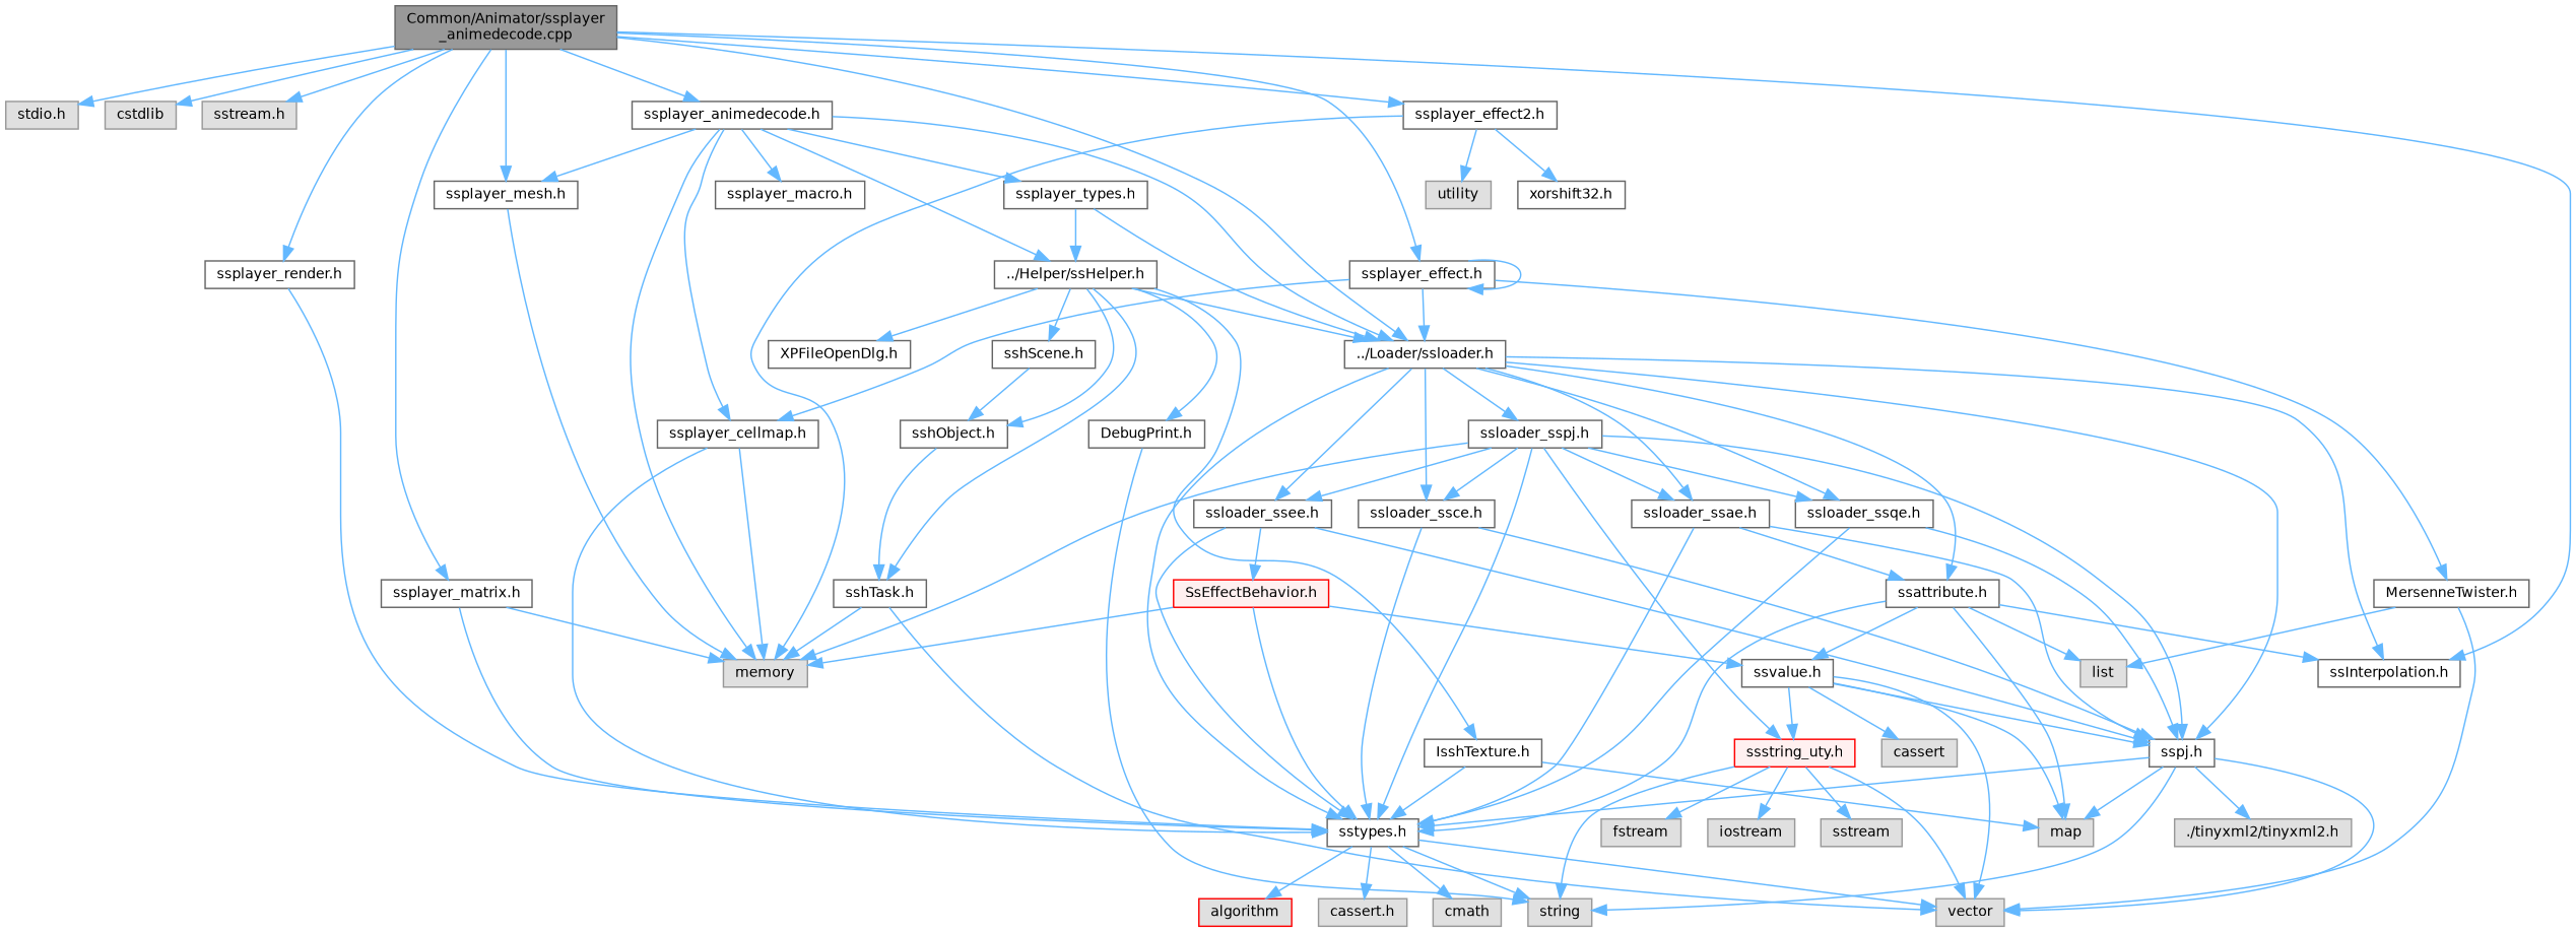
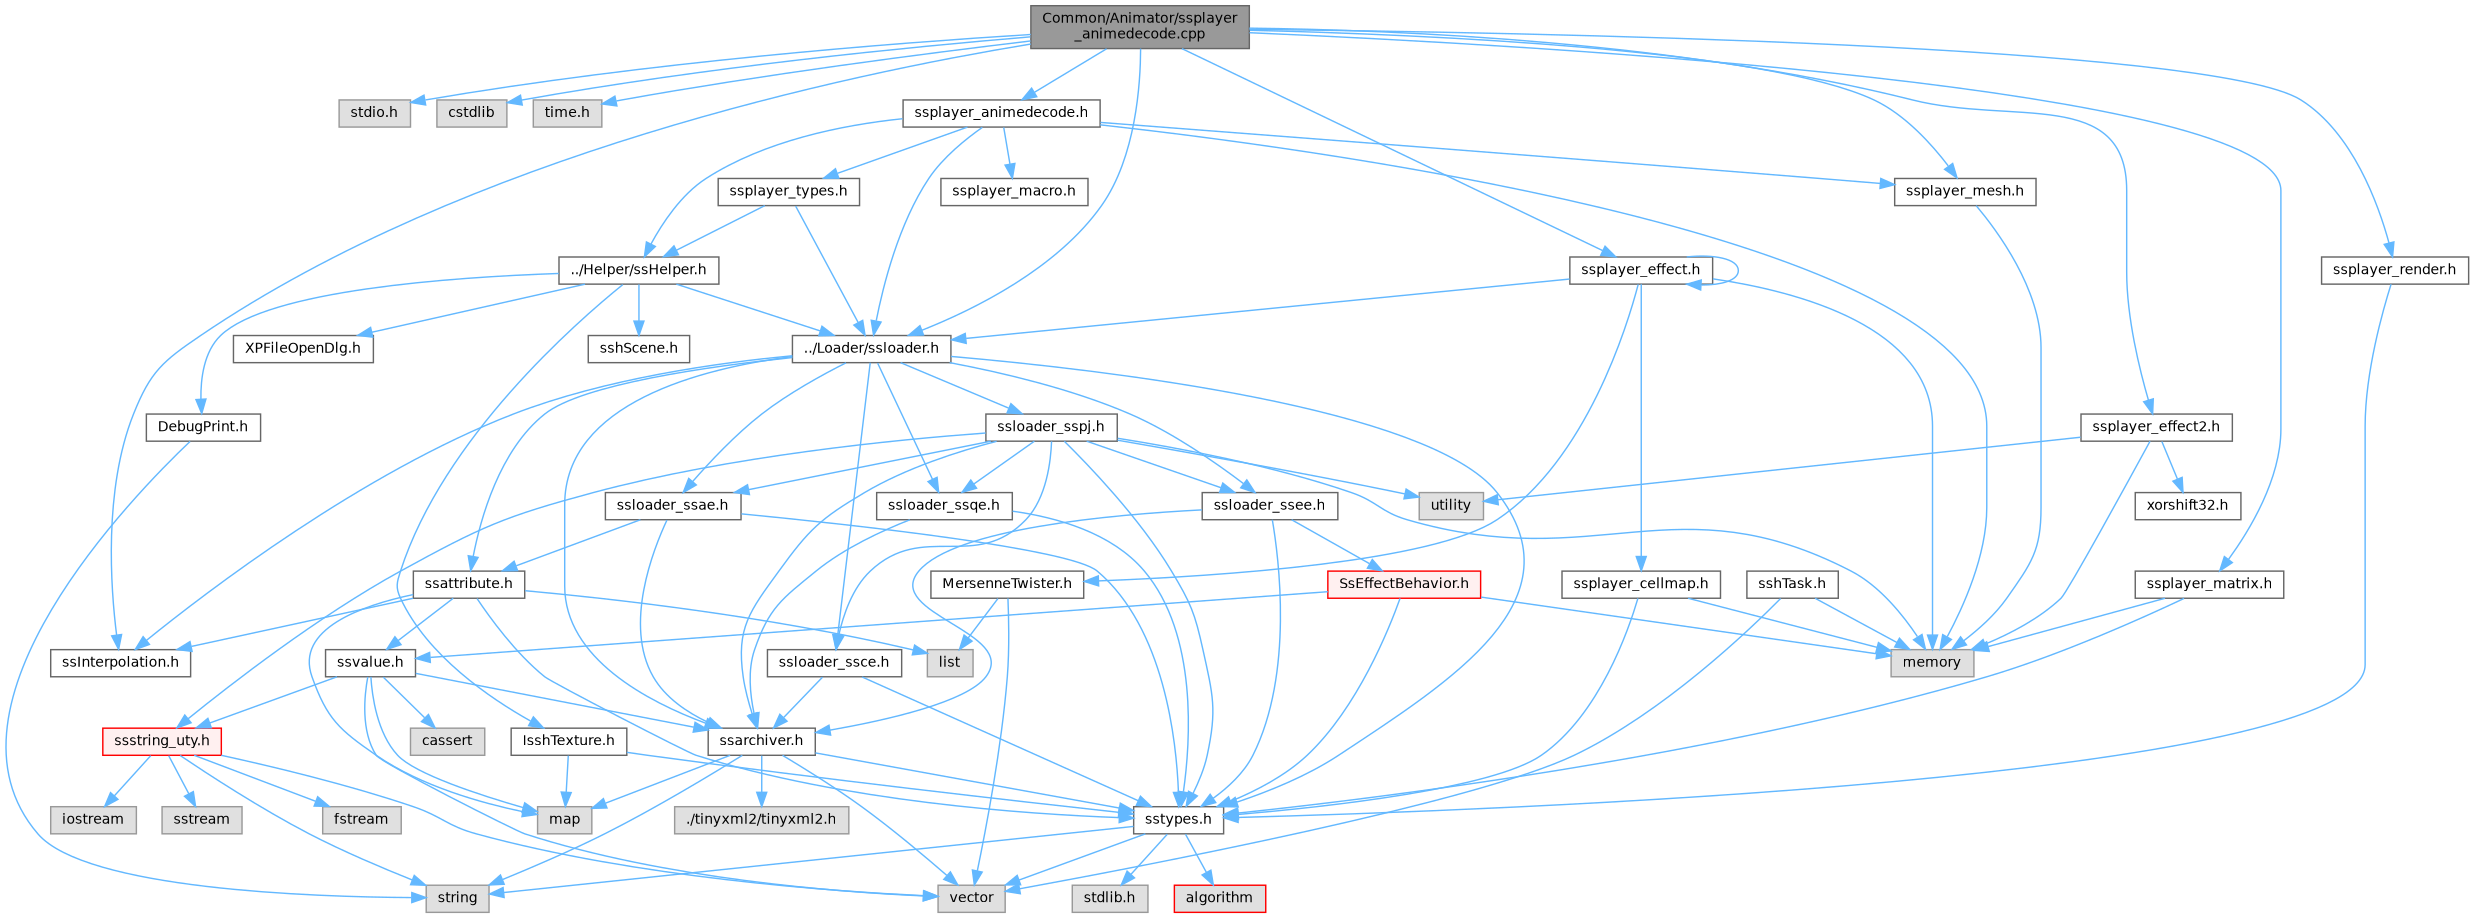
  digraph {
    node [color=grey40 fillcolor=white fontname=Helvetica fontsize=10 shape=box style=filled]
    edge [color=steelblue1 fontname=Helvetica fontsize=10 labelfontname=Helvetica labelfontsize=10 style=solid]
    n1 [color=gray40 fillcolor=grey60 fontcolor=black height=0.2 label="Common/Animator/ssplayer\l_animedecode.cpp" width=0.4]
    n2 [color=grey60 fillcolor="#E0E0E0" height=0.2 label="stdio.h" width=0.4]
    n3 [color=grey60 fillcolor="#E0E0E0" height=0.2 label=cstdlib width=0.4]
-   n4 [color=grey60 fillcolor="#E0E0E0" height=0.2 label="sstream.h" width=0.4]
+   n4 [color=grey60 fillcolor="#E0E0E0" height=0.2 label="time.h" width=0.4]
    n5 [height=0.2 label="../Loader/ssloader.h" width=0.4]
    n6 [height=0.2 label="ssInterpolation.h" width=0.4]
    n7 [height=0.2 label="ssplayer_animedecode.h" width=0.4]
    n8 [height=0.2 label="ssplayer_effect2.h" width=0.4]
    n9 [height=0.2 label="ssplayer_mesh.h" width=0.4]
    n10 [height=0.2 label="ssplayer_matrix.h" width=0.4]
    n11 [height=0.2 label="ssplayer_render.h" width=0.4]
    n12 [height=0.2 label="ssplayer_effect.h" width=0.4]
    n13 [height=0.2 label="sstypes.h" width=0.4]
-   n14 [height=0.2 label="sspj.h" width=0.4]
+   n14 [height=0.2 label="ssarchiver.h" width=0.4]
    n15 [height=0.2 label="ssattribute.h" width=0.4]
    n16 [height=0.2 label="ssloader_sspj.h" width=0.4]
    n17 [height=0.2 label="ssloader_ssae.h" width=0.4]
    n18 [height=0.2 label="ssloader_ssce.h" width=0.4]
    n19 [height=0.2 label="ssloader_ssee.h" width=0.4]
    n20 [height=0.2 label="ssloader_ssqe.h" width=0.4]
    n21 [color=grey60 fillcolor="#E0E0E0" height=0.2 label=memory width=0.4]
    n22 [height=0.2 label="../Helper/ssHelper.h" width=0.4]
    n23 [height=0.2 label="ssplayer_types.h" width=0.4]
    n24 [height=0.2 label="ssplayer_cellmap.h" width=0.4]
    n25 [height=0.2 label="ssplayer_macro.h" width=0.4]
    n26 [color=grey60 fillcolor="#E0E0E0" height=0.2 label=utility width=0.4]
    n27 [height=0.2 label="xorshift32.h" width=0.4]
    n28 [height=0.2 label="MersenneTwister.h" width=0.4]
-   n29 [color=grey60 fillcolor="#E0E0E0" height=0.2 label="cassert.h" width=0.4]
+   n29 [color=grey60 fillcolor="#E0E0E0" height=0.2 label="stdlib.h" width=0.4]
    n30 [color=grey60 fillcolor="#E0E0E0" height=0.2 label=string width=0.4]
    n31 [color=grey60 fillcolor="#E0E0E0" height=0.2 label=vector width=0.4]
-   n32 [color=grey60 fillcolor="#E0E0E0" height=0.2 label=cmath width=0.4]
    n33 [color=red fillcolor="#E0E0E0" height=0.2 label=algorithm width=0.4]
    n34 [color=grey60 fillcolor="#E0E0E0" height=0.2 label="./tinyxml2/tinyxml2.h" width=0.4]
    n35 [color=grey60 fillcolor="#E0E0E0" height=0.2 label=map width=0.4]
    n36 [height=0.2 label="ssvalue.h" width=0.4]
    n37 [color=grey60 fillcolor="#E0E0E0" height=0.2 label=list width=0.4]
    n38 [color=red fillcolor="#FFF0F0" height=0.2 label="ssstring_uty.h" width=0.4]
    n39 [color=red fillcolor="#FFF0F0" height=0.2 label="SsEffectBehavior.h" width=0.4]
    n40 [color=grey60 fillcolor="#E0E0E0" height=0.2 label=cassert width=0.4]
    n41 [color=grey60 fillcolor="#E0E0E0" height=0.2 label=fstream width=0.4]
    n42 [color=grey60 fillcolor="#E0E0E0" height=0.2 label=iostream width=0.4]
    n43 [color=grey60 fillcolor="#E0E0E0" height=0.2 label=sstream width=0.4]
-   n44 [height=0.2 label="sshObject.h" width=0.4]
    n45 [height=0.2 label="sshTask.h" width=0.4]
    n46 [height=0.2 label="sshScene.h" width=0.4]
    n47 [height=0.2 label="IsshTexture.h" width=0.4]
    n48 [height=0.2 label="XPFileOpenDlg.h" width=0.4]
    n49 [height=0.2 label="DebugPrint.h" width=0.4]
    n1 -> n2
    n1 -> n3
    n1 -> n4
    n1 -> n5
    n1 -> n6
    n1 -> n7
    n1 -> n8
    n1 -> n9
    n1 -> n10
    n1 -> n11
    n1 -> n12
    n5 -> n6
    n5 -> n13
    n5 -> n14
    n5 -> n15
    n5 -> n16
    n5 -> n17
    n5 -> n18
    n5 -> n19
    n5 -> n20
    n7 -> n5
    n7 -> n9
    n7 -> n21
    n7 -> n22
    n7 -> n23
-   n7 -> n24
    n7 -> n25
    n8 -> n21
    n8 -> n26
    n8 -> n27
    n9 -> n21
    n10 -> n13
    n10 -> n21
    n11 -> n13
    n12 -> n5
    n12 -> n12
+   n12 -> n21
    n12 -> n24
    n12 -> n28
    n13 -> n29
    n13 -> n30
    n13 -> n31
-   n13 -> n32
    n13 -> n33
    n14 -> n13
    n14 -> n30
    n14 -> n31
    n14 -> n34
    n14 -> n35
    n15 -> n6
    n15 -> n13
    n15 -> n35
    n15 -> n36
    n15 -> n37
    n16 -> n13
    n16 -> n14
    n16 -> n17
    n16 -> n18
    n16 -> n19
    n16 -> n20
    n16 -> n21
+   n16 -> n26
    n16 -> n38
    n17 -> n13
    n17 -> n14
    n17 -> n15
    n18 -> n13
    n18 -> n14
    n19 -> n13
    n19 -> n14
    n19 -> n39
    n20 -> n13
    n20 -> n14
    n22 -> n5
-   n22 -> n44
-   n22 -> n45
    n22 -> n46
    n22 -> n47
    n22 -> n48
    n22 -> n49
    n23 -> n5
    n23 -> n22
    n24 -> n13
    n24 -> n21
    n28 -> n31
    n28 -> n37
    n36 -> n14
    n36 -> n31
    n36 -> n35
    n36 -> n38
    n36 -> n40
    n38 -> n30
    n38 -> n31
    n38 -> n41
    n38 -> n42
    n38 -> n43
    n39 -> n13
    n39 -> n21
    n39 -> n36
-   n44 -> n45
    n45 -> n21
    n45 -> n31
-   n46 -> n44
    n47 -> n13
    n47 -> n35
    n49 -> n30
  }
